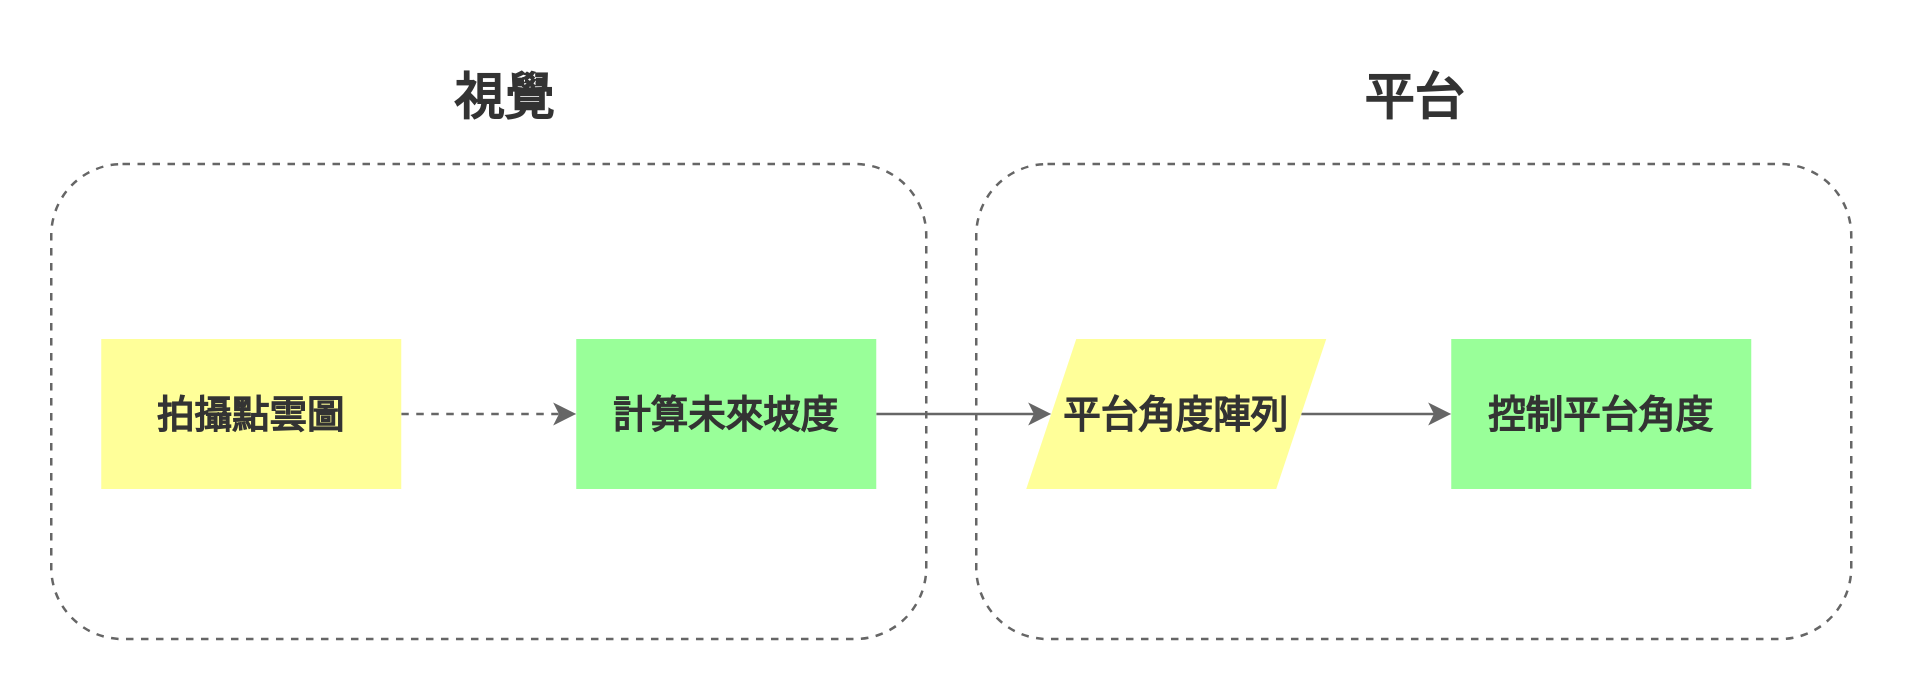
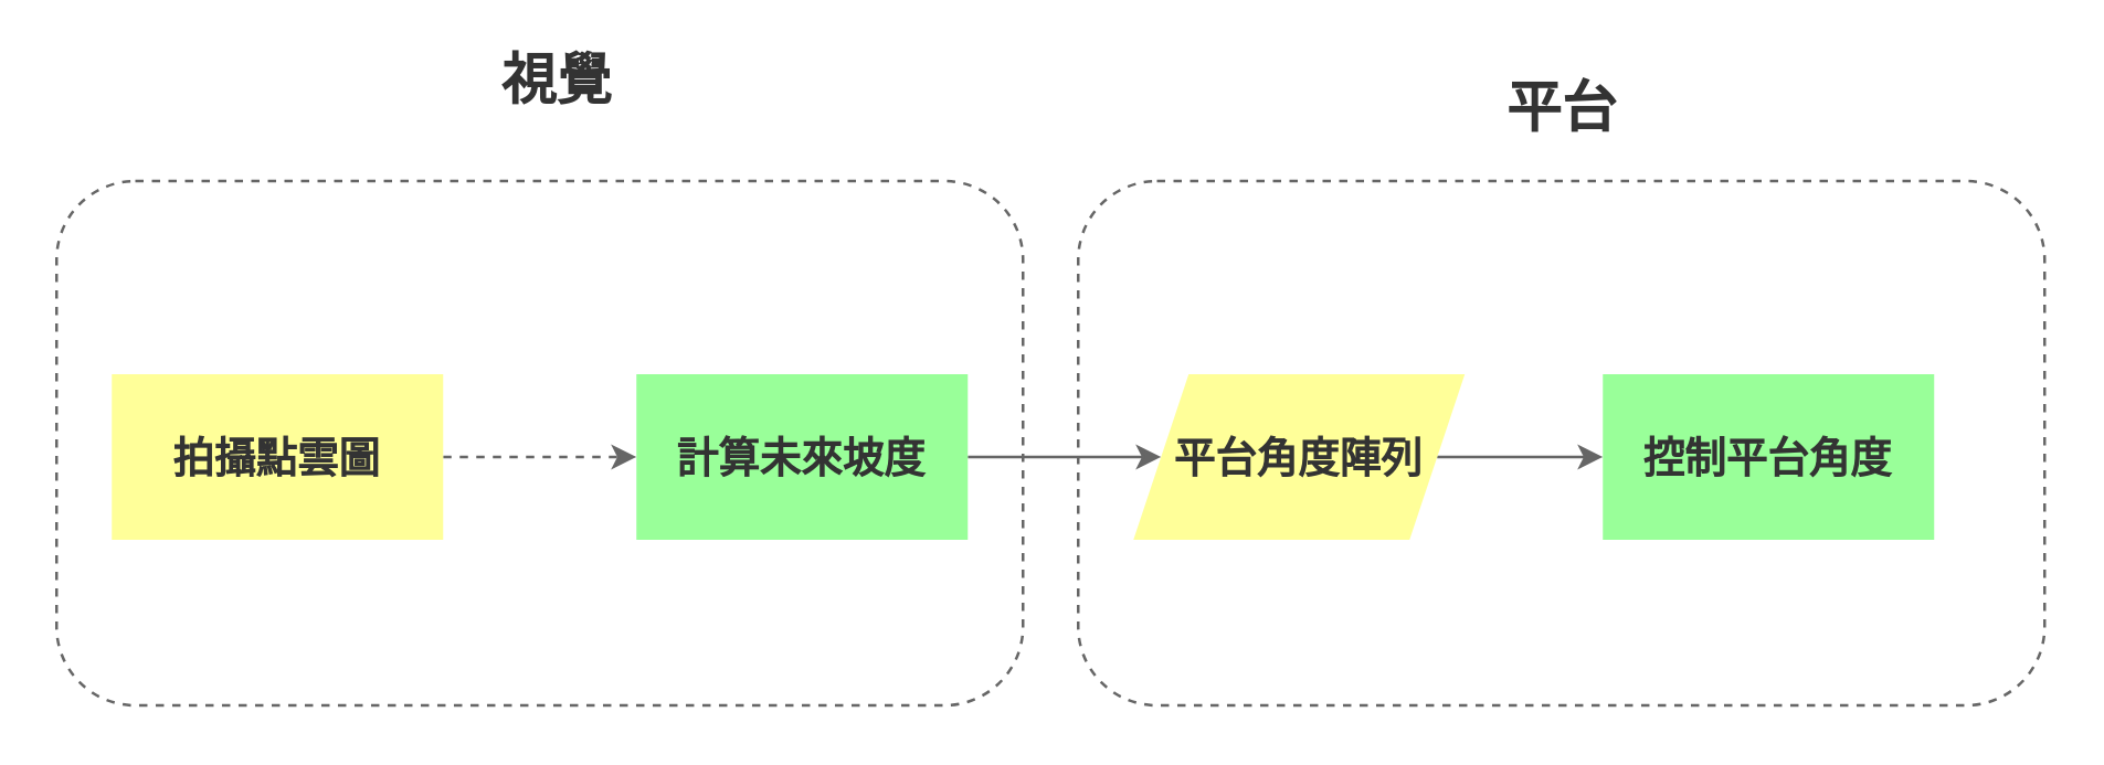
  <mxCell id="0" />
  <mxCell id="1" parent="0" />
  <mxCell id="2" value="" style="rounded=1;whiteSpace=wrap;html=1;dashed=1;fillColor=#FFFFFF;fontColor=#333333;strokeColor=#666666;fontStyle=1;strokeWidth=1;" vertex="1" parent="1"><mxGeometry x="390" y="65" width="350" height="190" as="geometry" /></mxCell>
  <mxCell id="3" value="" style="rounded=1;whiteSpace=wrap;html=1;dashed=1;fillColor=#FFFFFF;fontColor=#333333;strokeColor=#666666;fontStyle=1;strokeWidth=1;" vertex="1" parent="1"><mxGeometry x="20" y="65" width="350" height="190" as="geometry" /></mxCell>
  <mxCell id="4" value="" style="edgeStyle=orthogonalEdgeStyle;rounded=0;orthogonalLoop=1;jettySize=auto;html=1;fillColor=#f5f5f5;strokeColor=#666666;fontStyle=1;strokeWidth=1;dashed=1;" edge="1" parent="1" source="5" target="7"><mxGeometry relative="1" as="geometry" /></mxCell>
  <mxCell id="5" value="拍攝點雲圖" style="rounded=0;whiteSpace=wrap;html=1;fillColor=#FFFF99;fontColor=#333333;strokeColor=none;fontStyle=1;strokeWidth=2;fontSize=15;" vertex="1" parent="1"><mxGeometry x="40" y="135" width="120" height="60" as="geometry" /></mxCell>
  <mxCell id="6" style="edgeStyle=orthogonalEdgeStyle;rounded=0;orthogonalLoop=1;jettySize=auto;html=1;entryX=0;entryY=0.5;entryDx=0;entryDy=0;fillColor=#f5f5f5;strokeColor=#666666;fontStyle=1;strokeWidth=1;" edge="1" parent="1" source="7" target="10"><mxGeometry relative="1" as="geometry"><Array as="points"><mxPoint x="380" y="165" /><mxPoint x="380" y="165" /></Array></mxGeometry></mxCell>
  <mxCell id="7" value="計算未來坡度" style="rounded=0;whiteSpace=wrap;html=1;fillColor=#99FF99;fontColor=#333333;strokeColor=none;fontStyle=1;strokeWidth=2;fontSize=15;" vertex="1" parent="1"><mxGeometry x="230" y="135" width="120" height="60" as="geometry" /></mxCell>
  <mxCell id="8" value="控制平台角度" style="rounded=0;whiteSpace=wrap;html=1;fillColor=#99FF99;fontColor=#333333;strokeColor=none;fontStyle=1;strokeWidth=2;fontSize=15;" vertex="1" parent="1"><mxGeometry x="580" y="135" width="120" height="60" as="geometry" /></mxCell>
  <mxCell id="9" value="" style="edgeStyle=orthogonalEdgeStyle;rounded=0;orthogonalLoop=1;jettySize=auto;html=1;fillColor=#f5f5f5;strokeColor=#666666;fontStyle=1;strokeWidth=1;" edge="1" parent="1" source="10" target="8"><mxGeometry relative="1" as="geometry" /></mxCell>
  <mxCell id="10" value="平台角度陣列" style="shape=parallelogram;perimeter=parallelogramPerimeter;whiteSpace=wrap;html=1;fixedSize=1;fillColor=#FFFF99;fontColor=#333333;strokeColor=none;fontStyle=1;strokeWidth=2;fontSize=15;" vertex="1" parent="1"><mxGeometry x="410" y="135" width="120" height="60" as="geometry" /></mxCell>
- <mxCell id="11" value="視覺" style="text;html=1;align=center;verticalAlign=middle;resizable=0;points=[];autosize=1;fillColor=none;fontSize=20;fontColor=#333333;strokeColor=none;fontStyle=1;strokeWidth=2;" vertex="1" parent="1"><mxGeometry x="172" y="20" width="58" height="36" as="geometry" /></mxCell>
+ <mxCell id="11" value="視覺" style="text;html=1;align=center;verticalAlign=middle;resizable=0;points=[];autosize=1;fillColor=none;fontSize=20;fontColor=#333333;strokeColor=none;fontStyle=1;strokeWidth=2;" vertex="1" parent="1"><mxGeometry x="172" y="10" width="58" height="36" as="geometry" /></mxCell>
  <mxCell id="12" value="平台" style="text;html=1;align=center;verticalAlign=middle;resizable=0;points=[];autosize=1;fillColor=none;fontSize=20;fontColor=#333333;strokeColor=none;fontStyle=1;strokeWidth=2;" vertex="1" parent="1"><mxGeometry x="536" y="20" width="58" height="36" as="geometry" /></mxCell>
